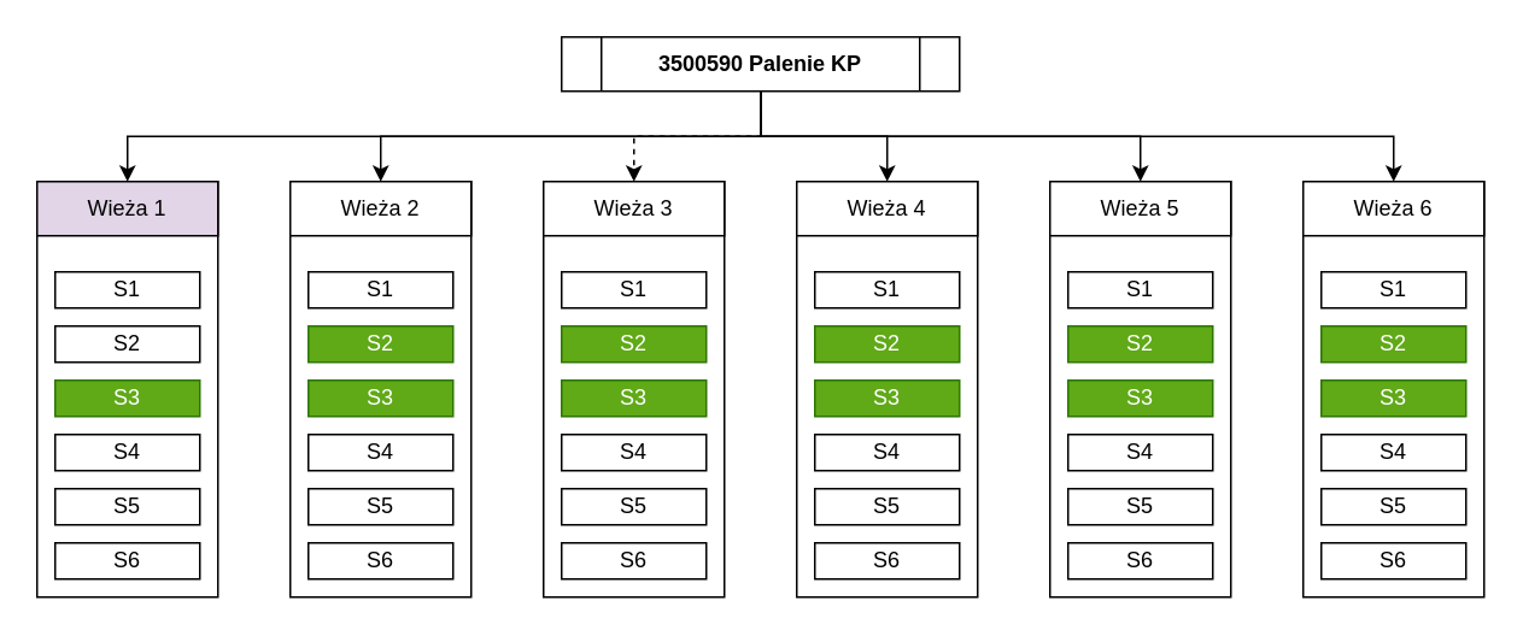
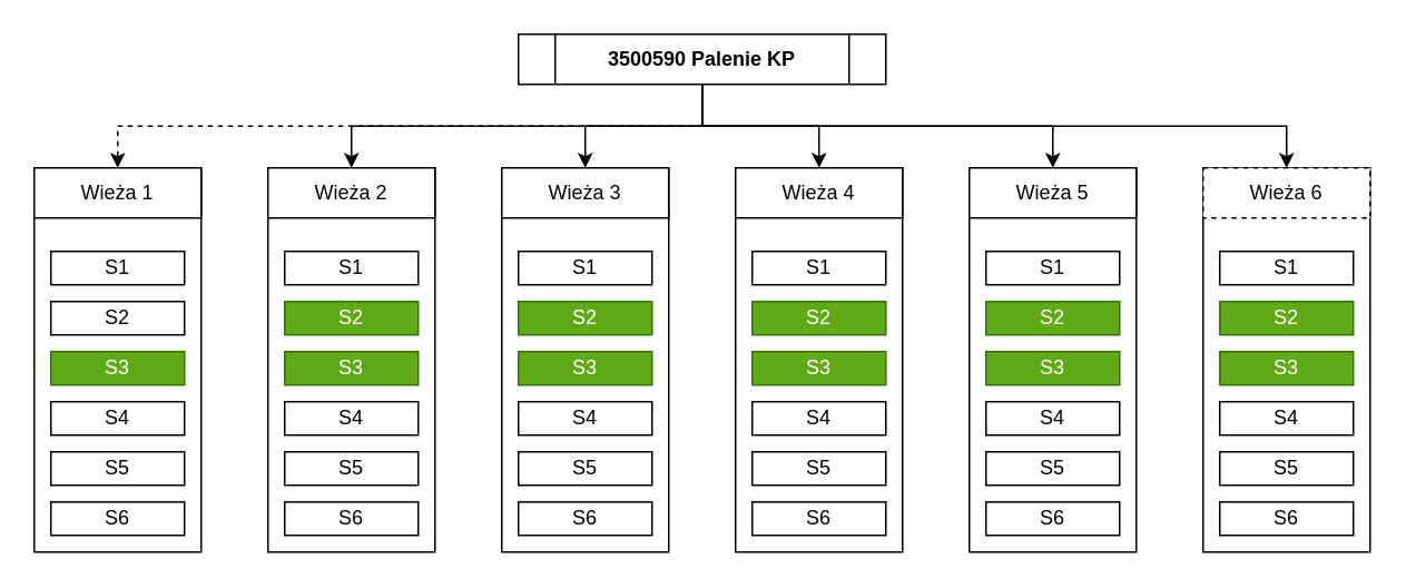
  <mxCell id="0" />
  <mxCell id="1" parent="0" />
  <mxCell id="2" value="" style="rounded=0;whiteSpace=wrap;html=1;" vertex="1" parent="1"><mxGeometry x="160" y="100" width="100" height="230" as="geometry" /></mxCell>
  <mxCell id="3" value="" style="rounded=0;whiteSpace=wrap;html=1;" vertex="1" parent="1"><mxGeometry x="300" y="100" width="100" height="230" as="geometry" /></mxCell>
  <mxCell id="4" value="" style="rounded=0;whiteSpace=wrap;html=1;" vertex="1" parent="1"><mxGeometry x="440" y="100" width="100" height="230" as="geometry" /></mxCell>
  <mxCell id="5" value="" style="rounded=0;whiteSpace=wrap;html=1;" vertex="1" parent="1"><mxGeometry x="580" y="100" width="100" height="230" as="geometry" /></mxCell>
  <mxCell id="6" value="" style="rounded=0;whiteSpace=wrap;html=1;" vertex="1" parent="1"><mxGeometry x="720" y="100" width="100" height="230" as="geometry" /></mxCell>
  <mxCell id="7" value="" style="rounded=0;whiteSpace=wrap;html=1;" vertex="1" parent="1"><mxGeometry y="100" width="100" height="230" as="geometry" x="20" /></mxCell>
- <mxCell id="8" style="edgeStyle=orthogonalEdgeStyle;rounded=0;orthogonalLoop=1;jettySize=auto;html=1;exitX=0.5;exitY=1;exitDx=0;exitDy=0;entryX=0.5;entryY=0;entryDx=0;entryDy=0;" edge="1" parent="1" source="14" target="15"><mxGeometry relative="1" as="geometry" /></mxCell>
+ <mxCell id="8" style="edgeStyle=orthogonalEdgeStyle;rounded=0;orthogonalLoop=1;jettySize=auto;html=1;exitX=0.5;exitY=1;exitDx=0;exitDy=0;entryX=0.5;entryY=0;entryDx=0;entryDy=0;dashed=1;" edge="1" parent="1" source="14" target="15"><mxGeometry relative="1" as="geometry" /></mxCell>
  <mxCell id="9" style="edgeStyle=orthogonalEdgeStyle;rounded=0;orthogonalLoop=1;jettySize=auto;html=1;exitX=0.5;exitY=1;exitDx=0;exitDy=0;entryX=0.5;entryY=0;entryDx=0;entryDy=0;" edge="1" parent="1" source="14" target="22"><mxGeometry relative="1" as="geometry" /></mxCell>
- <mxCell id="10" style="edgeStyle=orthogonalEdgeStyle;rounded=0;orthogonalLoop=1;jettySize=auto;html=1;exitX=0.5;exitY=1;exitDx=0;exitDy=0;entryX=0.5;entryY=0;entryDx=0;entryDy=0;dashed=1;" edge="1" parent="1" source="14" target="29"><mxGeometry relative="1" as="geometry" /></mxCell>
+ <mxCell id="10" style="edgeStyle=orthogonalEdgeStyle;rounded=0;orthogonalLoop=1;jettySize=auto;html=1;exitX=0.5;exitY=1;exitDx=0;exitDy=0;entryX=0.5;entryY=0;entryDx=0;entryDy=0;" edge="1" parent="1" source="14" target="29"><mxGeometry relative="1" as="geometry" /></mxCell>
  <mxCell id="11" style="edgeStyle=orthogonalEdgeStyle;rounded=0;orthogonalLoop=1;jettySize=auto;html=1;exitX=0.5;exitY=1;exitDx=0;exitDy=0;" edge="1" parent="1" source="14" target="36"><mxGeometry relative="1" as="geometry" /></mxCell>
  <mxCell id="12" style="edgeStyle=orthogonalEdgeStyle;rounded=0;orthogonalLoop=1;jettySize=auto;html=1;exitX=0.5;exitY=1;exitDx=0;exitDy=0;entryX=0.5;entryY=0;entryDx=0;entryDy=0;" edge="1" parent="1" source="14" target="43"><mxGeometry relative="1" as="geometry" /></mxCell>
  <mxCell id="13" style="edgeStyle=orthogonalEdgeStyle;rounded=0;orthogonalLoop=1;jettySize=auto;html=1;exitX=0.5;exitY=1;exitDx=0;exitDy=0;" edge="1" parent="1" source="14" target="50"><mxGeometry relative="1" as="geometry" /></mxCell>
  <mxCell id="14" value="&lt;b&gt;3500590 Palenie KP&lt;/b&gt;" style="shape=process;whiteSpace=wrap;html=1;backgroundOutline=1;gradientColor=none;gradientDirection=radial;" vertex="1" parent="1"><mxGeometry x="310" y="20" width="220" height="30" as="geometry" /></mxCell>
- <mxCell id="15" value="Wieża 1" style="rounded=0;whiteSpace=wrap;html=1;fillColor=#e1d5e7;" vertex="1" parent="1"><mxGeometry y="100" width="100" height="30" as="geometry" x="20" /></mxCell>
+ <mxCell id="15" value="Wieża 1" style="rounded=0;whiteSpace=wrap;html=1;" vertex="1" parent="1"><mxGeometry y="100" width="100" height="30" as="geometry" x="20" /></mxCell>
  <mxCell id="16" value="S1" style="rounded=0;whiteSpace=wrap;html=1;" vertex="1" parent="1"><mxGeometry x="30" y="150" width="80" height="20" as="geometry" /></mxCell>
  <mxCell id="17" value="S2" style="rounded=0;whiteSpace=wrap;html=1;" vertex="1" parent="1"><mxGeometry x="30" y="180" width="80" height="20" as="geometry" /></mxCell>
  <mxCell id="18" value="S3" style="rounded=0;whiteSpace=wrap;html=1;fillColor=#60a917;strokeColor=#2D7600;fontColor=#ffffff;" vertex="1" parent="1"><mxGeometry x="30" y="210" width="80" height="20" as="geometry" /></mxCell>
  <mxCell id="19" value="S4" style="rounded=0;whiteSpace=wrap;html=1;" vertex="1" parent="1"><mxGeometry x="30" y="240" width="80" height="20" as="geometry" /></mxCell>
  <mxCell id="20" value="S5" style="rounded=0;whiteSpace=wrap;html=1;" vertex="1" parent="1"><mxGeometry x="30" y="270" width="80" height="20" as="geometry" /></mxCell>
  <mxCell id="21" value="S6" style="rounded=0;whiteSpace=wrap;html=1;" vertex="1" parent="1"><mxGeometry x="30" y="300" width="80" height="20" as="geometry" /></mxCell>
  <mxCell id="22" value="Wieża 2" style="rounded=0;whiteSpace=wrap;html=1;" vertex="1" parent="1"><mxGeometry x="160" y="100" width="100" height="30" as="geometry" /></mxCell>
  <mxCell id="23" value="S1" style="rounded=0;whiteSpace=wrap;html=1;" vertex="1" parent="1"><mxGeometry x="170" y="150" width="80" height="20" as="geometry" /></mxCell>
  <mxCell id="24" value="S2" style="rounded=0;whiteSpace=wrap;html=1;fillColor=#60a917;strokeColor=#2D7600;fontColor=#ffffff;" vertex="1" parent="1"><mxGeometry x="170" y="180" width="80" height="20" as="geometry" /></mxCell>
  <mxCell id="25" value="S3" style="rounded=0;whiteSpace=wrap;html=1;fillColor=#60a917;strokeColor=#2D7600;fontColor=#ffffff;" vertex="1" parent="1"><mxGeometry x="170" y="210" width="80" height="20" as="geometry" /></mxCell>
  <mxCell id="26" value="S4" style="rounded=0;whiteSpace=wrap;html=1;" vertex="1" parent="1"><mxGeometry x="170" y="240" width="80" height="20" as="geometry" /></mxCell>
  <mxCell id="27" value="S5" style="rounded=0;whiteSpace=wrap;html=1;" vertex="1" parent="1"><mxGeometry x="170" y="270" width="80" height="20" as="geometry" /></mxCell>
  <mxCell id="28" value="S6" style="rounded=0;whiteSpace=wrap;html=1;" vertex="1" parent="1"><mxGeometry x="170" y="300" width="80" height="20" as="geometry" /></mxCell>
  <mxCell id="29" value="Wieża 3" style="rounded=0;whiteSpace=wrap;html=1;" vertex="1" parent="1"><mxGeometry x="300" y="100" width="100" height="30" as="geometry" /></mxCell>
  <mxCell id="30" value="S1" style="rounded=0;whiteSpace=wrap;html=1;" vertex="1" parent="1"><mxGeometry x="310" y="150" width="80" height="20" as="geometry" /></mxCell>
  <mxCell id="31" value="S2" style="rounded=0;whiteSpace=wrap;html=1;fillColor=#60a917;strokeColor=#2D7600;fontColor=#ffffff;" vertex="1" parent="1"><mxGeometry x="310" y="180" width="80" height="20" as="geometry" /></mxCell>
  <mxCell id="32" value="S3" style="rounded=0;whiteSpace=wrap;html=1;fillColor=#60a917;strokeColor=#2D7600;fontColor=#ffffff;" vertex="1" parent="1"><mxGeometry x="310" y="210" width="80" height="20" as="geometry" /></mxCell>
  <mxCell id="33" value="S4" style="rounded=0;whiteSpace=wrap;html=1;" vertex="1" parent="1"><mxGeometry x="310" y="240" width="80" height="20" as="geometry" /></mxCell>
  <mxCell id="34" value="S5" style="rounded=0;whiteSpace=wrap;html=1;" vertex="1" parent="1"><mxGeometry x="310" y="270" width="80" height="20" as="geometry" /></mxCell>
  <mxCell id="35" value="S6" style="rounded=0;whiteSpace=wrap;html=1;" vertex="1" parent="1"><mxGeometry x="310" y="300" width="80" height="20" as="geometry" /></mxCell>
  <mxCell id="36" value="Wieża 4" style="rounded=0;whiteSpace=wrap;html=1;" vertex="1" parent="1"><mxGeometry x="440" y="100" width="100" height="30" as="geometry" /></mxCell>
  <mxCell id="37" value="S1" style="rounded=0;whiteSpace=wrap;html=1;" vertex="1" parent="1"><mxGeometry x="450" y="150" width="80" height="20" as="geometry" /></mxCell>
  <mxCell id="38" value="S2" style="rounded=0;whiteSpace=wrap;html=1;fillColor=#60a917;strokeColor=#2D7600;fontColor=#ffffff;" vertex="1" parent="1"><mxGeometry x="450" y="180" width="80" height="20" as="geometry" /></mxCell>
  <mxCell id="39" value="S3" style="rounded=0;whiteSpace=wrap;html=1;fillColor=#60a917;strokeColor=#2D7600;fontColor=#ffffff;" vertex="1" parent="1"><mxGeometry x="450" y="210" width="80" height="20" as="geometry" /></mxCell>
  <mxCell id="40" value="S4" style="rounded=0;whiteSpace=wrap;html=1;" vertex="1" parent="1"><mxGeometry x="450" y="240" width="80" height="20" as="geometry" /></mxCell>
  <mxCell id="41" value="S5" style="rounded=0;whiteSpace=wrap;html=1;" vertex="1" parent="1"><mxGeometry x="450" y="270" width="80" height="20" as="geometry" /></mxCell>
  <mxCell id="42" value="S6" style="rounded=0;whiteSpace=wrap;html=1;" vertex="1" parent="1"><mxGeometry x="450" y="300" width="80" height="20" as="geometry" /></mxCell>
  <mxCell id="43" value="Wieża 5" style="rounded=0;whiteSpace=wrap;html=1;" vertex="1" parent="1"><mxGeometry x="580" y="100" width="100" height="30" as="geometry" /></mxCell>
  <mxCell id="44" value="S1" style="rounded=0;whiteSpace=wrap;html=1;" vertex="1" parent="1"><mxGeometry x="590" y="150" width="80" height="20" as="geometry" /></mxCell>
  <mxCell id="45" value="S2" style="rounded=0;whiteSpace=wrap;html=1;fillColor=#60a917;strokeColor=#2D7600;fontColor=#ffffff;" vertex="1" parent="1"><mxGeometry x="590" y="180" width="80" height="20" as="geometry" /></mxCell>
  <mxCell id="46" value="S3" style="rounded=0;whiteSpace=wrap;html=1;fillColor=#60a917;strokeColor=#2D7600;fontColor=#ffffff;" vertex="1" parent="1"><mxGeometry x="590" y="210" width="80" height="20" as="geometry" /></mxCell>
  <mxCell id="47" value="S4" style="rounded=0;whiteSpace=wrap;html=1;" vertex="1" parent="1"><mxGeometry x="590" y="240" width="80" height="20" as="geometry" /></mxCell>
  <mxCell id="48" value="S5" style="rounded=0;whiteSpace=wrap;html=1;" vertex="1" parent="1"><mxGeometry x="590" y="270" width="80" height="20" as="geometry" /></mxCell>
  <mxCell id="49" value="S6" style="rounded=0;whiteSpace=wrap;html=1;" vertex="1" parent="1"><mxGeometry x="590" y="300" width="80" height="20" as="geometry" /></mxCell>
- <mxCell id="50" value="Wieża 6" style="rounded=0;whiteSpace=wrap;html=1;" vertex="1" parent="1"><mxGeometry x="720" y="100" width="100" height="30" as="geometry" /></mxCell>
+ <mxCell id="50" value="Wieża 6" style="rounded=0;whiteSpace=wrap;html=1;dashed=1;" vertex="1" parent="1"><mxGeometry x="720" y="100" width="100" height="30" as="geometry" /></mxCell>
  <mxCell id="51" value="S1" style="rounded=0;whiteSpace=wrap;html=1;" vertex="1" parent="1"><mxGeometry x="730" y="150" width="80" height="20" as="geometry" /></mxCell>
  <mxCell id="52" value="S2" style="rounded=0;whiteSpace=wrap;html=1;fillColor=#60a917;strokeColor=#2D7600;fontColor=#ffffff;" vertex="1" parent="1"><mxGeometry x="730" y="180" width="80" height="20" as="geometry" /></mxCell>
  <mxCell id="53" value="S3" style="rounded=0;whiteSpace=wrap;html=1;fillColor=#60a917;strokeColor=#2D7600;fontColor=#ffffff;" vertex="1" parent="1"><mxGeometry x="730" y="210" width="80" height="20" as="geometry" /></mxCell>
  <mxCell id="54" value="S4" style="rounded=0;whiteSpace=wrap;html=1;" vertex="1" parent="1"><mxGeometry x="730" y="240" width="80" height="20" as="geometry" /></mxCell>
  <mxCell id="55" value="S5" style="rounded=0;whiteSpace=wrap;html=1;" vertex="1" parent="1"><mxGeometry x="730" y="270" width="80" height="20" as="geometry" /></mxCell>
  <mxCell id="56" value="S6" style="rounded=0;whiteSpace=wrap;html=1;" vertex="1" parent="1"><mxGeometry x="730" y="300" width="80" height="20" as="geometry" /></mxCell>
